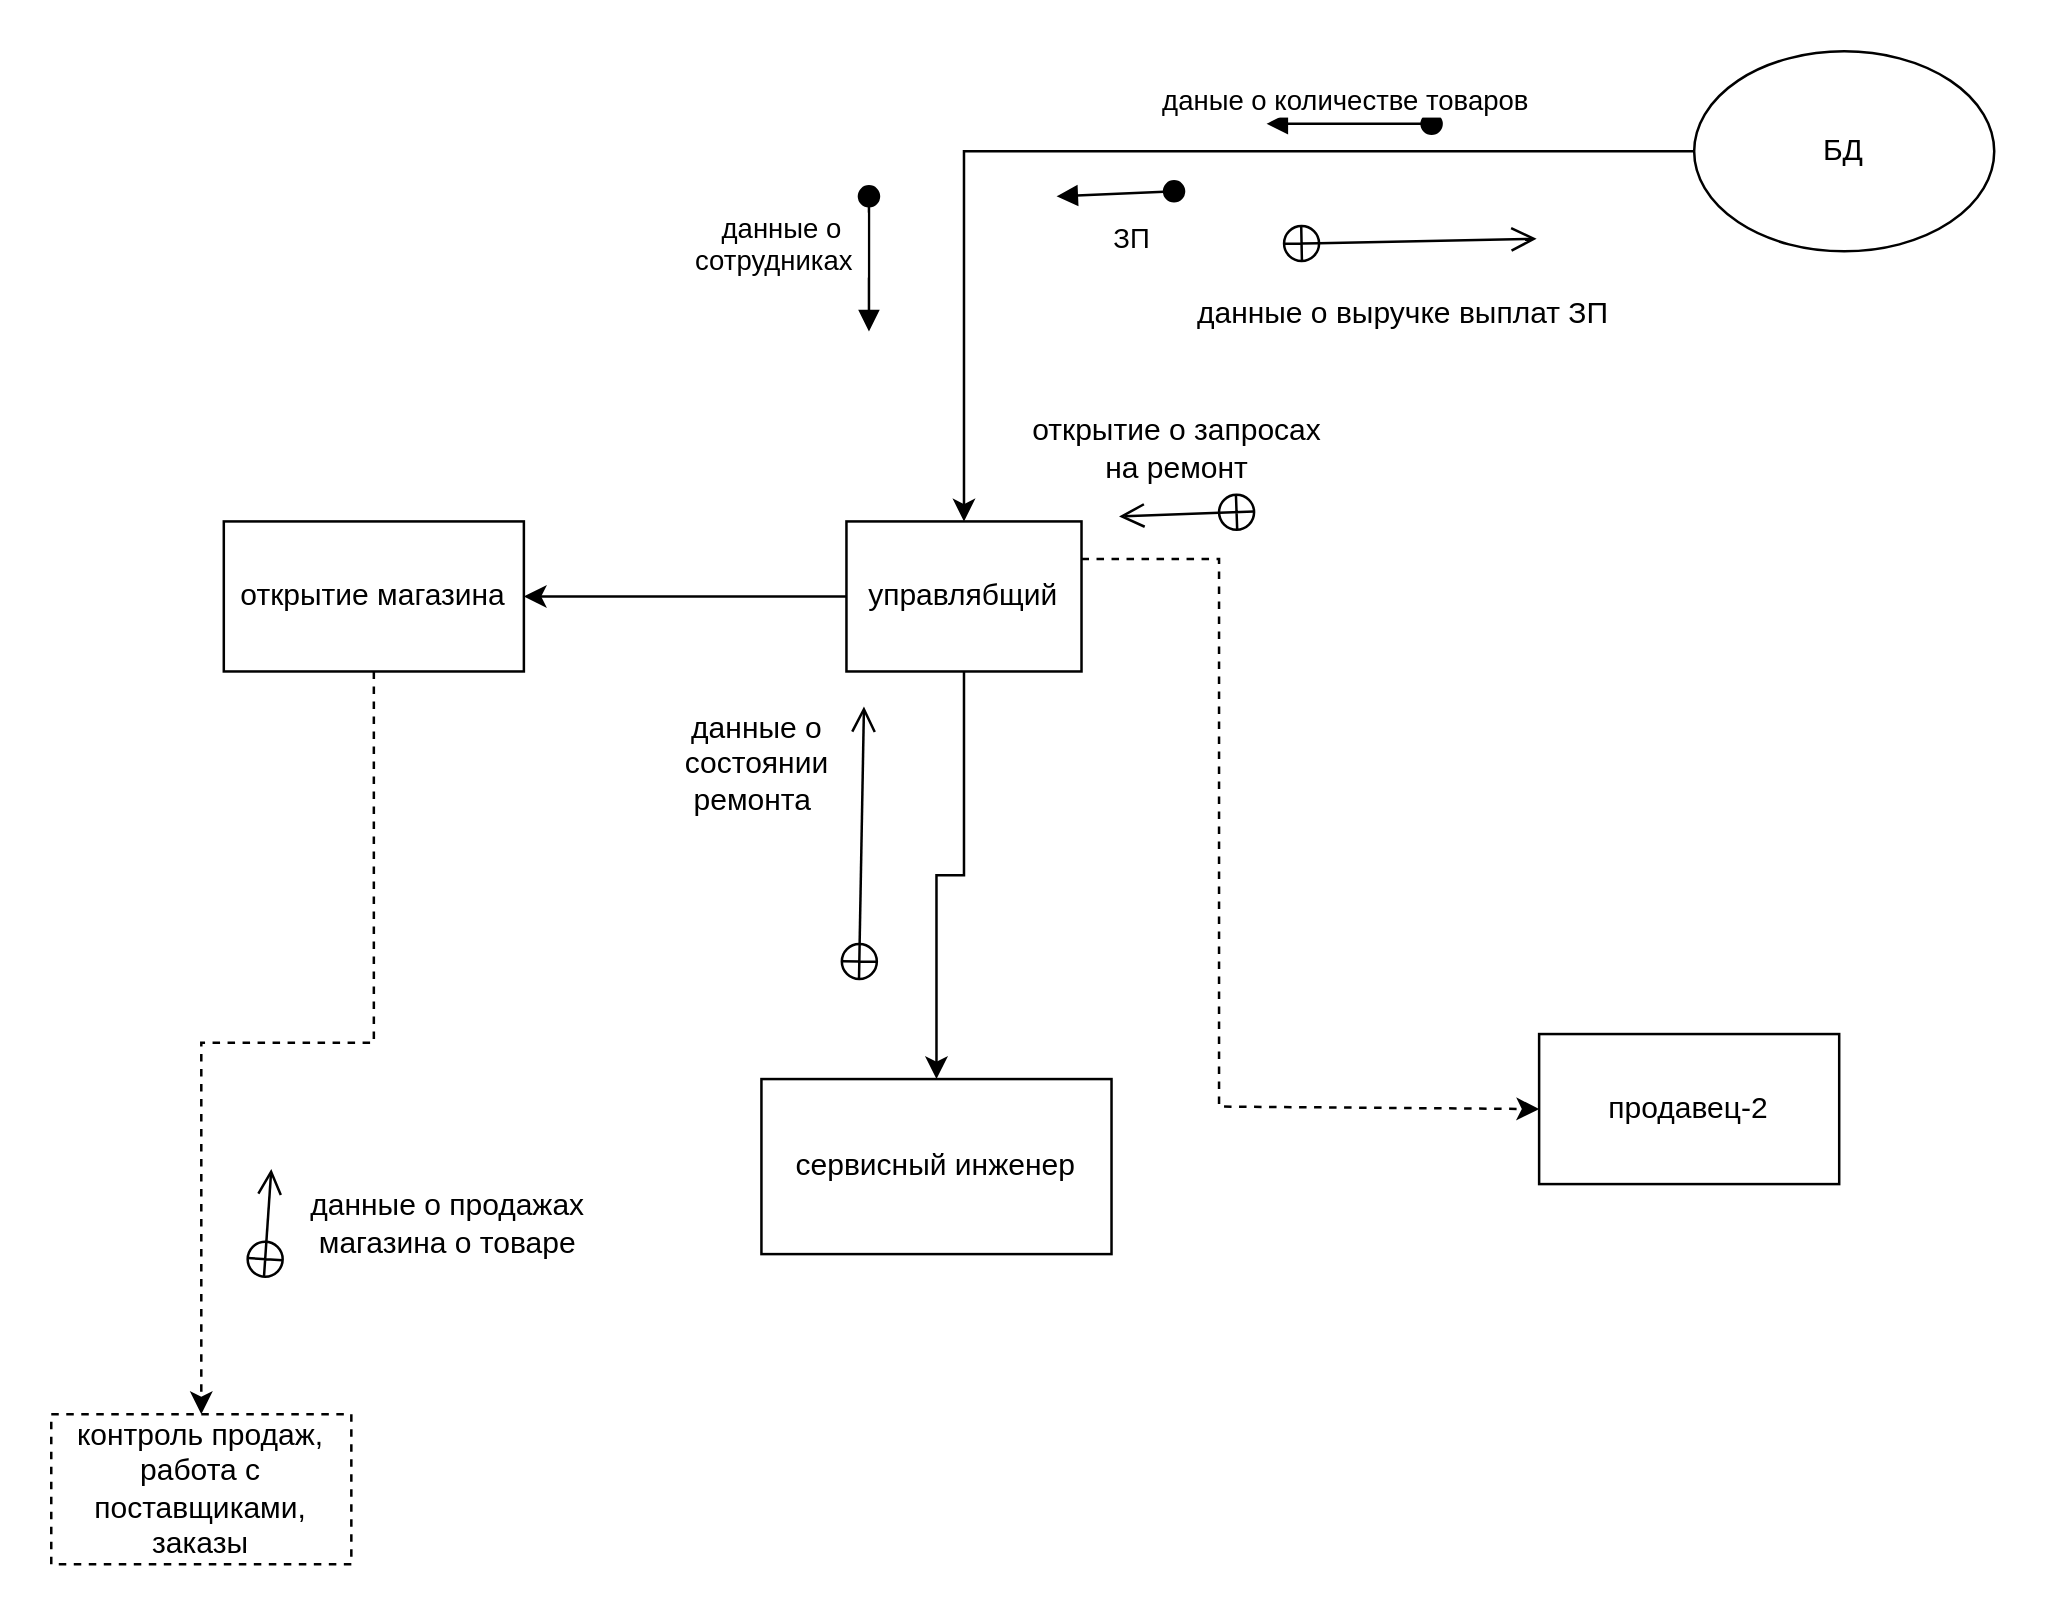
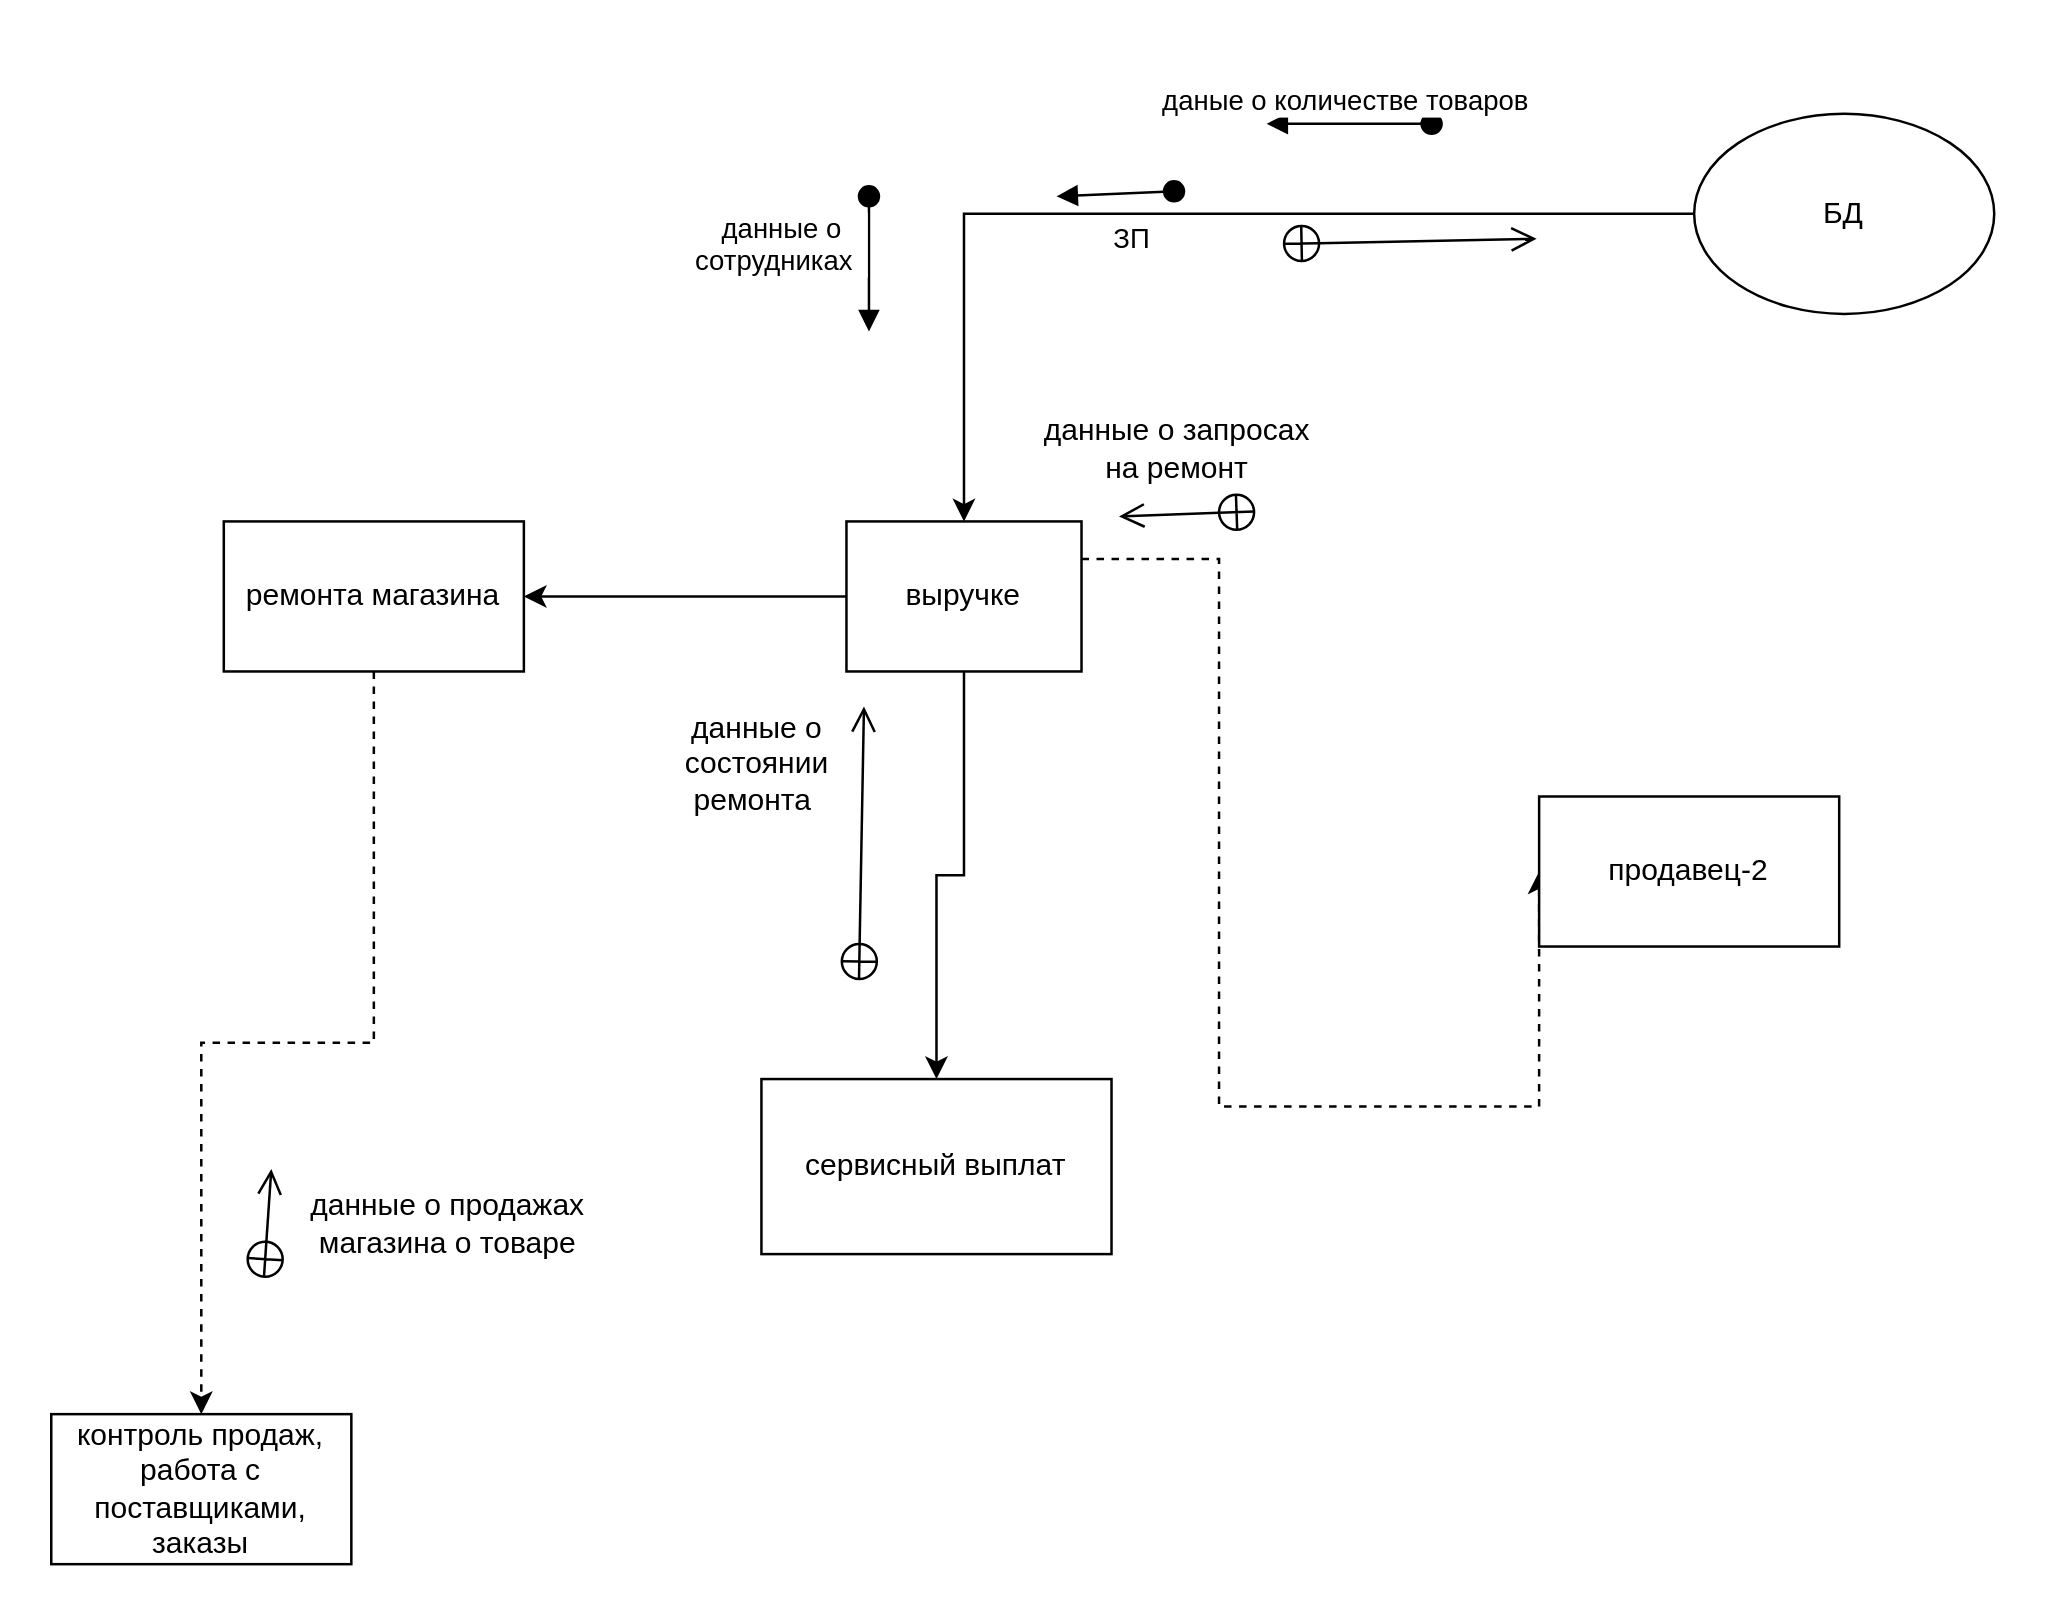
  <mxCell id="0" />
  <mxCell id="1" parent="0" />
  <mxCell id="2" style="edgeStyle=orthogonalEdgeStyle;rounded=0;orthogonalLoop=1;jettySize=auto;html=1;entryX=0;entryY=0.5;entryDx=0;entryDy=0;exitX=1;exitY=0.25;exitDx=0;exitDy=0;dashed=1;" edge="1" parent="1" source="5" target="8"><mxGeometry relative="1" as="geometry"><mxPoint x="543" y="202" as="sourcePoint" /><Array as="points"><mxPoint x="487" y="223" /><mxPoint x="487" y="442" /></Array></mxGeometry></mxCell>
  <mxCell id="3" style="edgeStyle=orthogonalEdgeStyle;rounded=0;orthogonalLoop=1;jettySize=auto;html=1;" edge="1" parent="1" source="5" target="13"><mxGeometry relative="1" as="geometry" /></mxCell>
  <mxCell id="4" style="edgeStyle=orthogonalEdgeStyle;rounded=0;orthogonalLoop=1;jettySize=auto;html=1;exitX=0.5;exitY=1;exitDx=0;exitDy=0;entryX=0.5;entryY=0;entryDx=0;entryDy=0;" edge="1" parent="1" source="5" target="21"><mxGeometry relative="1" as="geometry" /></mxCell>
- <mxCell id="5" value="управлябщий" style="rounded=0;whiteSpace=wrap;html=1;" parent="1" vertex="1"><mxGeometry x="338" y="208" width="94" height="60" as="geometry" /></mxCell>
+ <mxCell id="5" value="выручке" style="rounded=0;whiteSpace=wrap;html=1;" parent="1" vertex="1"><mxGeometry x="338" y="208" width="94" height="60" as="geometry" /></mxCell>
  <mxCell id="6" style="edgeStyle=orthogonalEdgeStyle;rounded=0;orthogonalLoop=1;jettySize=auto;html=1;exitX=0;exitY=0.5;exitDx=0;exitDy=0;" parent="1" source="7" target="5" edge="1"><mxGeometry relative="1" as="geometry" /></mxCell>
- <mxCell id="7" value="БД" style="ellipse;whiteSpace=wrap;html=1;" parent="1" vertex="1"><mxGeometry x="677" y="20" width="120" height="80" as="geometry" /></mxCell>
- <mxCell id="8" value="продавец-2" style="rounded=0;whiteSpace=wrap;html=1;" parent="1" vertex="1"><mxGeometry x="615" y="413" width="120" height="60" as="geometry" /></mxCell>
+ <mxCell id="7" value="БД" style="ellipse;whiteSpace=wrap;html=1;" parent="1" vertex="1"><mxGeometry x="677" y="45" width="120" height="80" as="geometry" /></mxCell>
+ <mxCell id="8" value="продавец-2" style="rounded=0;whiteSpace=wrap;html=1;" parent="1" vertex="1"><mxGeometry x="615" y="318" width="120" height="60" as="geometry" /></mxCell>
  <mxCell id="9" value="" style="endArrow=open;startArrow=circlePlus;endFill=0;startFill=0;endSize=8;html=1;rounded=0;" parent="1" edge="1"><mxGeometry width="160" relative="1" as="geometry"><mxPoint x="105" y="511" as="sourcePoint" /><mxPoint x="108" y="467" as="targetPoint" /></mxGeometry></mxCell>
  <mxCell id="10" value="даные о количестве товаров&amp;nbsp;" style="html=1;verticalAlign=bottom;startArrow=oval;startFill=1;endArrow=block;startSize=8;curved=0;rounded=0;" edge="1" parent="1"><mxGeometry width="60" relative="1" as="geometry"><mxPoint x="572" y="49" as="sourcePoint" /><mxPoint x="506" y="49" as="targetPoint" /></mxGeometry></mxCell>
  <mxCell id="11" value="данные о &lt;br&gt;&lt;div&gt;сотрудниках&amp;nbsp;&amp;nbsp;&lt;/div&gt;" style="html=1;verticalAlign=bottom;startArrow=oval;startFill=1;endArrow=block;startSize=8;curved=0;rounded=0;" edge="1" parent="1"><mxGeometry x="0.296" y="-35" width="60" relative="1" as="geometry"><mxPoint x="347" y="78" as="sourcePoint" /><mxPoint x="347" y="132" as="targetPoint" /><mxPoint as="offset" /></mxGeometry></mxCell>
  <mxCell id="12" style="edgeStyle=orthogonalEdgeStyle;rounded=0;orthogonalLoop=1;jettySize=auto;html=1;dashed=1;" edge="1" parent="1" source="13" target="14"><mxGeometry relative="1" as="geometry" /></mxCell>
- <mxCell id="13" value="открытие магазина" style="rounded=0;whiteSpace=wrap;html=1;" vertex="1" parent="1"><mxGeometry x="89" y="208" width="120" height="60" as="geometry" /></mxCell>
- <mxCell id="14" value="контроль продаж, работа с поставщиками, заказы" style="rounded=0;whiteSpace=wrap;html=1;dashed=1;" vertex="1" parent="1"><mxGeometry x="20" y="565" width="120" height="60" as="geometry" /></mxCell>
+ <mxCell id="13" value="ремонта магазина" style="rounded=0;whiteSpace=wrap;html=1;" vertex="1" parent="1"><mxGeometry x="89" y="208" width="120" height="60" as="geometry" /></mxCell>
+ <mxCell id="14" value="контроль продаж, работа с поставщиками, заказы" style="rounded=0;whiteSpace=wrap;html=1;" vertex="1" parent="1"><mxGeometry x="20" y="565" width="120" height="60" as="geometry" /></mxCell>
  <mxCell id="15" value="данные о продажах&amp;nbsp;&lt;br&gt;магазина о товаре&amp;nbsp;" style="text;html=1;align=center;verticalAlign=middle;resizable=0;points=[];autosize=1;strokeColor=none;fillColor=none;" vertex="1" parent="1"><mxGeometry x="114" y="468" width="131" height="41" as="geometry" /></mxCell>
  <mxCell id="16" value="" style="endArrow=open;startArrow=circlePlus;endFill=0;startFill=0;endSize=8;html=1;rounded=0;" edge="1" parent="1"><mxGeometry width="160" relative="1" as="geometry"><mxPoint x="502" y="204" as="sourcePoint" /><mxPoint x="447" y="206" as="targetPoint" /></mxGeometry></mxCell>
- <mxCell id="17" value="открытие о запросах &lt;br&gt;на ремонт" style="text;html=1;align=center;verticalAlign=middle;resizable=0;points=[];autosize=1;strokeColor=none;fillColor=none;" vertex="1" parent="1"><mxGeometry x="408" y="158" width="124" height="41" as="geometry" /></mxCell>
+ <mxCell id="17" value="данные о запросах &lt;br&gt;на ремонт" style="text;html=1;align=center;verticalAlign=middle;resizable=0;points=[];autosize=1;strokeColor=none;fillColor=none;" vertex="1" parent="1"><mxGeometry x="408" y="158" width="124" height="41" as="geometry" /></mxCell>
  <mxCell id="18" value="ЗП" style="html=1;verticalAlign=bottom;startArrow=oval;startFill=1;endArrow=block;startSize=8;curved=0;rounded=0;" edge="1" parent="1"><mxGeometry x="-0.227" y="27" width="60" relative="1" as="geometry"><mxPoint x="469" y="76" as="sourcePoint" /><mxPoint x="422" y="78" as="targetPoint" /><mxPoint as="offset" /></mxGeometry></mxCell>
  <mxCell id="19" value="" style="endArrow=open;startArrow=circlePlus;endFill=0;startFill=0;endSize=8;html=1;rounded=0;" edge="1" parent="1"><mxGeometry width="160" relative="1" as="geometry"><mxPoint x="512" y="97" as="sourcePoint" /><mxPoint x="614" y="95" as="targetPoint" /></mxGeometry></mxCell>
- <mxCell id="20" value="данные о выручке выплат ЗП&amp;nbsp;" style="text;html=1;align=center;verticalAlign=middle;resizable=0;points=[];autosize=1;strokeColor=none;fillColor=none;" vertex="1" parent="1"><mxGeometry x="469" y="112" width="186" height="26" as="geometry" /></mxCell>
- <mxCell id="21" value="серви&lt;span style=&quot;background-color: transparent; color: light-dark(rgb(0, 0, 0), rgb(255, 255, 255));&quot;&gt;сный инженер&lt;/span&gt;" style="rounded=0;whiteSpace=wrap;html=1;" vertex="1" parent="1"><mxGeometry x="304" y="431" width="140" height="70" as="geometry" /></mxCell>
+ <mxCell id="21" value="серви&lt;span style=&quot;background-color: transparent; color: light-dark(rgb(0, 0, 0), rgb(255, 255, 255));&quot;&gt;сный выплат&lt;/span&gt;" style="rounded=0;whiteSpace=wrap;html=1;" vertex="1" parent="1"><mxGeometry x="304" y="431" width="140" height="70" as="geometry" /></mxCell>
  <mxCell id="22" value="" style="endArrow=open;startArrow=circlePlus;endFill=0;startFill=0;endSize=8;html=1;rounded=0;" edge="1" parent="1"><mxGeometry width="160" relative="1" as="geometry"><mxPoint x="343" y="392" as="sourcePoint" /><mxPoint x="345" y="282" as="targetPoint" /></mxGeometry></mxCell>
  <mxCell id="23" value="данные о &lt;br&gt;состоянии&lt;br&gt;ремонта&amp;nbsp;&lt;div&gt;&lt;br/&gt;&lt;/div&gt;" style="text;html=1;align=center;verticalAlign=middle;resizable=0;points=[];autosize=1;strokeColor=none;fillColor=none;" vertex="1" parent="1"><mxGeometry x="264" y="277" width="75" height="70" as="geometry" /></mxCell>
